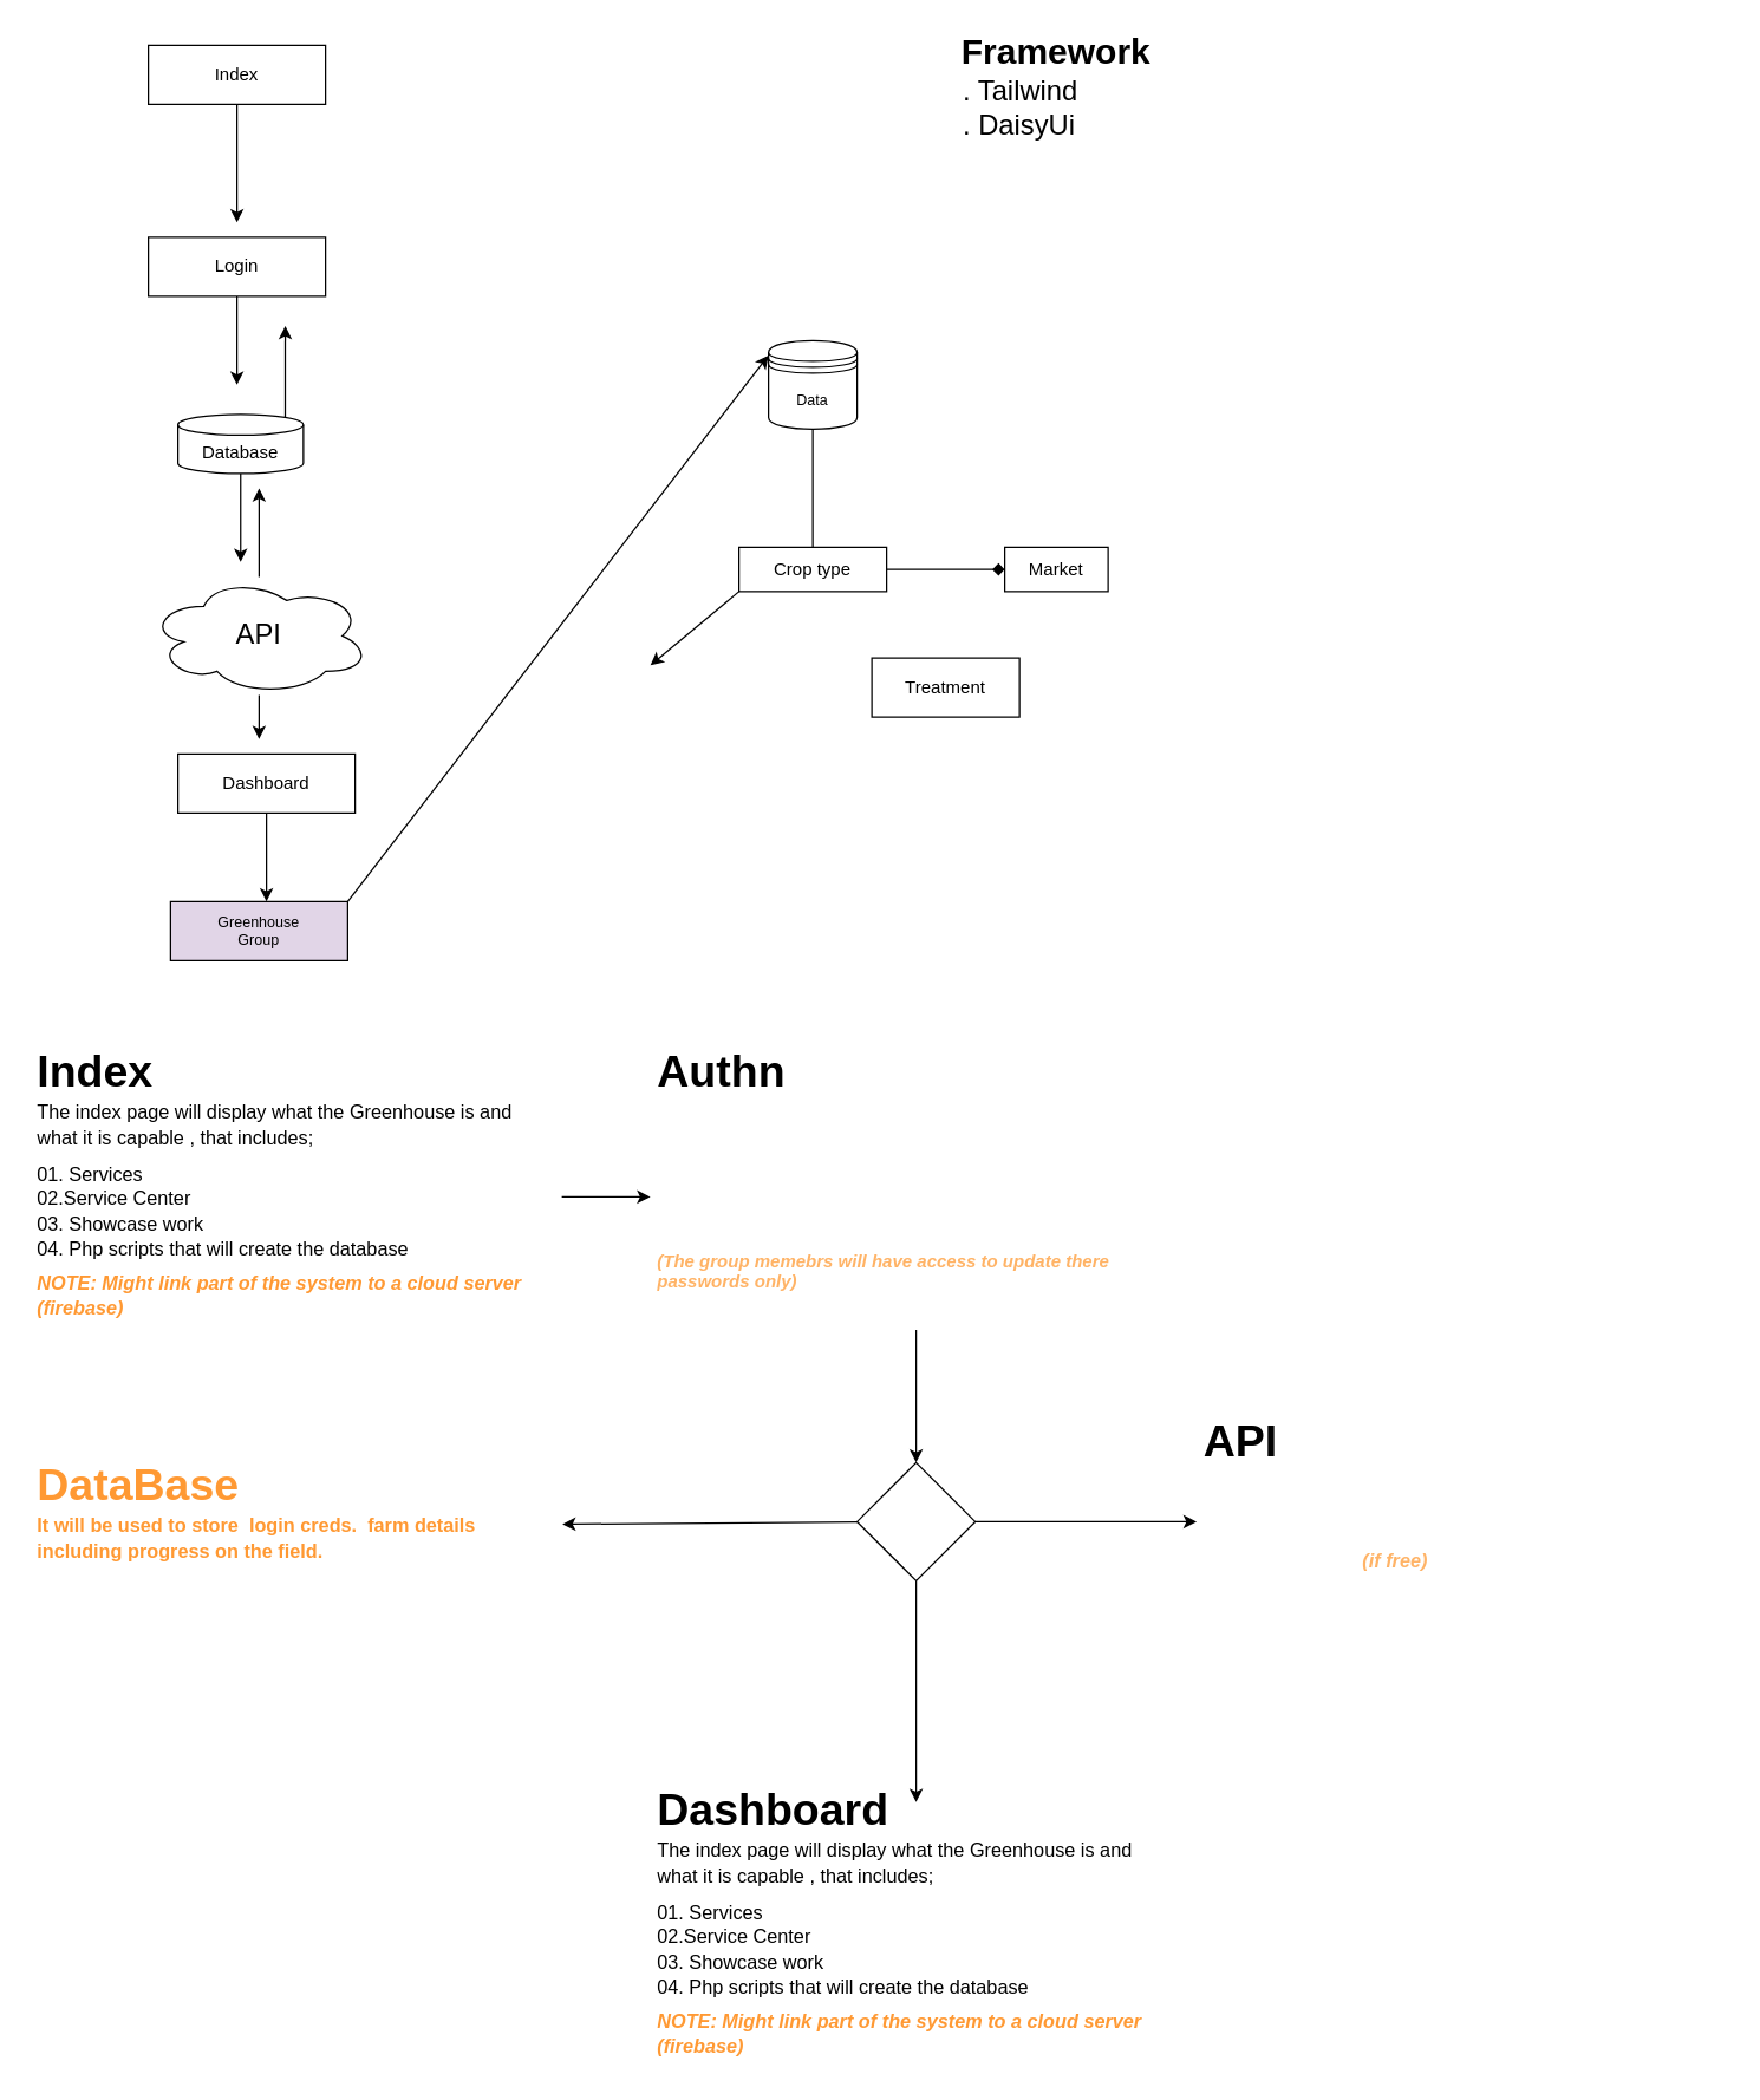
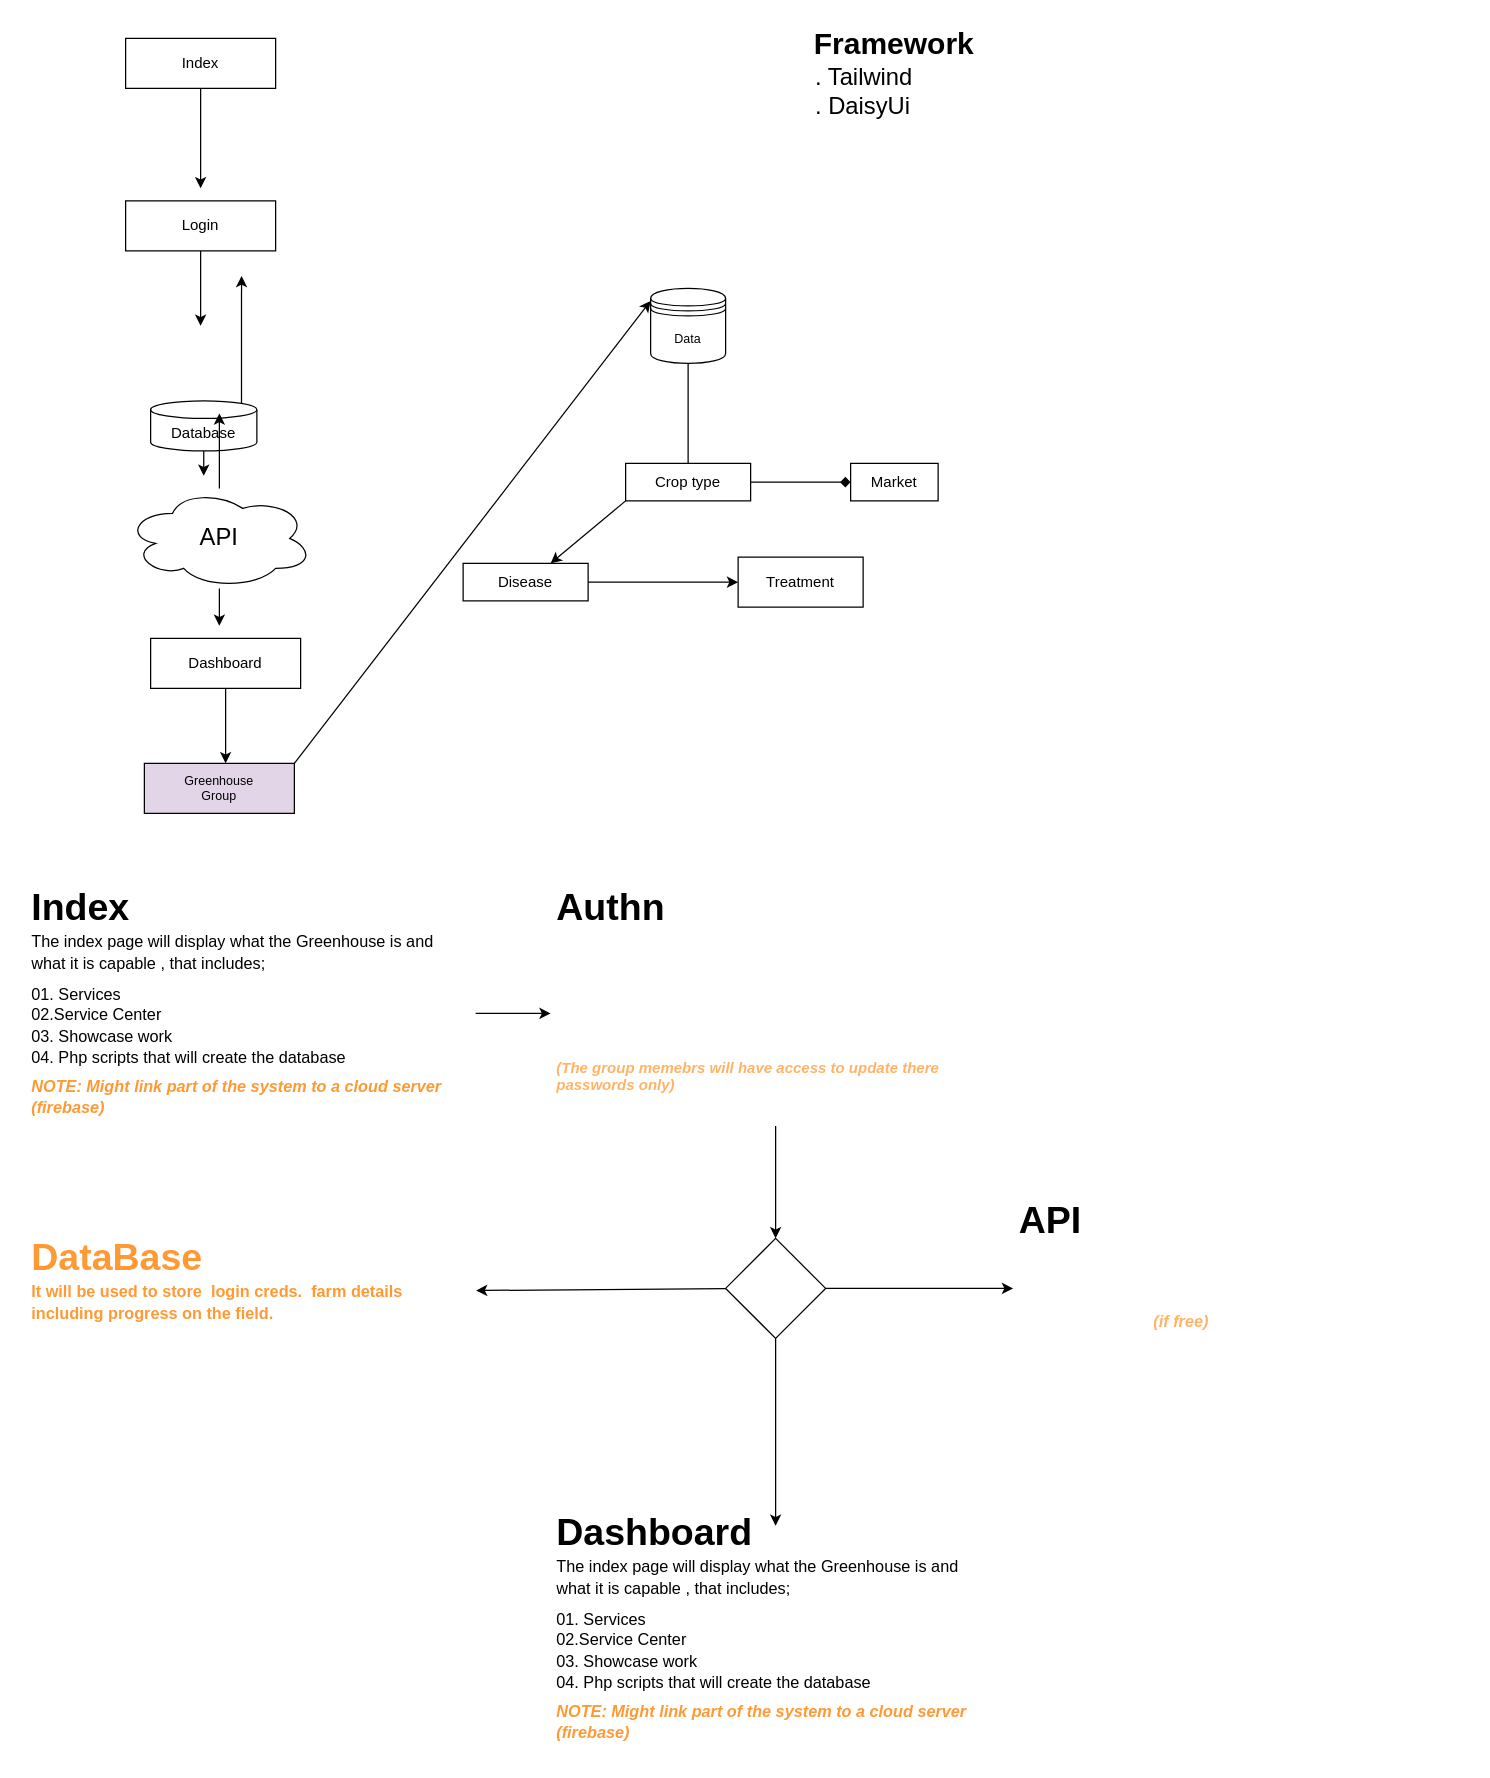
  <mxCell id="0" />
  <mxCell id="1" parent="0" />
  <mxCell id="2" value="&lt;p style=&quot;line-height: 70%;&quot;&gt;&lt;/p&gt;&lt;h1 style=&quot;line-height: 0%;&quot;&gt;&lt;span style=&quot;background-color: initial;&quot;&gt;&lt;font style=&quot;font-size: 30px;&quot;&gt;Index&lt;/font&gt;&lt;/span&gt;&lt;/h1&gt;&lt;h1 style=&quot;line-height: 140%; font-size: 13px;&quot;&gt;&lt;font style=&quot;font-size: 13px;&quot;&gt;&lt;span style=&quot;background-color: initial; font-weight: normal;&quot;&gt;The index page will display what the Greenhouse is and what it is capable , that includes;&lt;/span&gt;&lt;br&gt;&lt;/font&gt;&lt;/h1&gt;&lt;p style=&quot;line-height: 30%; font-size: 13px;&quot;&gt;&lt;font style=&quot;font-size: 13px;&quot;&gt;01. Services&amp;nbsp;&lt;/font&gt;&lt;/p&gt;&lt;p style=&quot;line-height: 30%; font-size: 13px;&quot;&gt;&lt;font style=&quot;font-size: 13px;&quot;&gt;02.Service Center&lt;/font&gt;&lt;/p&gt;&lt;p style=&quot;line-height: 30%; font-size: 13px;&quot;&gt;&lt;font style=&quot;font-size: 13px;&quot;&gt;03. Showcase work&lt;/font&gt;&lt;/p&gt;&lt;p style=&quot;line-height: 30%; font-size: 13px;&quot;&gt;&lt;font style=&quot;font-size: 13px;&quot;&gt;04. Php scripts that will create the database&lt;/font&gt;&lt;/p&gt;&lt;p style=&quot;line-height: 130%; font-size: 13px;&quot;&gt;&lt;font color=&quot;#ff9933&quot; style=&quot;font-size: 13px;&quot;&gt;&lt;i style=&quot;&quot;&gt;&lt;b&gt;NOTE: Might link part of the system to a cloud server (firebase)&lt;/b&gt;&lt;/i&gt;&lt;/font&gt;&lt;/p&gt;&lt;p&gt;&lt;/p&gt;" style="text;html=1;strokeColor=none;fillColor=none;spacing=5;spacingTop=-20;whiteSpace=wrap;overflow=hidden;rounded=0;" parent="1" vertex="1"><mxGeometry x="20" y="720" width="360" height="180" as="geometry" /></mxCell>
  <mxCell id="3" value="&lt;b&gt;&lt;font style=&quot;font-size: 24px;&quot;&gt;Framework&lt;/font&gt;&lt;/b&gt;" style="text;html=1;strokeColor=none;fillColor=none;align=center;verticalAlign=middle;whiteSpace=wrap;rounded=0;" parent="1" vertex="1"><mxGeometry x="640" y="20" width="150" height="30" as="geometry" /></mxCell>
  <mxCell id="4" value="&lt;font style=&quot;font-size: 19px;&quot;&gt;. Tailwind&lt;br&gt;. DaisyUi&lt;br&gt;&lt;br&gt;&lt;/font&gt;" style="text;html=1;strokeColor=none;fillColor=none;align=left;verticalAlign=middle;whiteSpace=wrap;rounded=0;" parent="1" vertex="1"><mxGeometry x="650" y="70" width="150" height="30" as="geometry" /></mxCell>
  <mxCell id="5" value="" style="group" parent="1" vertex="1" connectable="0"><mxGeometry x="370" y="230" width="380" height="260" as="geometry" /></mxCell>
  <mxCell id="6" value="Data" style="shape=datastore;whiteSpace=wrap;html=1;fontSize=10;" parent="5" vertex="1"><mxGeometry x="150" width="60" height="60" as="geometry" /></mxCell>
  <mxCell id="7" style="edgeStyle=none;html=1;exitX=0;exitY=1;exitDx=0;exitDy=0;fontSize=10;" parent="5" source="8" edge="1"><mxGeometry relative="1" as="geometry"><mxPoint x="70" y="220" as="targetPoint" /></mxGeometry></mxCell>
  <mxCell id="8" value="Crop type" style="rounded=0;whiteSpace=wrap;html=1;" parent="5" vertex="1"><mxGeometry x="130" y="140" width="100" height="30" as="geometry" /></mxCell>
  <mxCell id="9" style="edgeStyle=none;html=1;fontSize=10;entryX=0.5;entryY=0;entryDx=0;entryDy=0;entryPerimeter=0;endArrow=none;" parent="5" source="6" target="8" edge="1"><mxGeometry relative="1" as="geometry"><mxPoint x="455" y="-310" as="targetPoint" /></mxGeometry></mxCell>
+ <mxCell id="10" value="Disease" style="rounded=0;whiteSpace=wrap;html=1;" parent="5" vertex="1"><mxGeometry y="220" width="100" height="30" as="geometry" /></mxCell>
  <mxCell id="11" value="Treatment" style="whiteSpace=wrap;html=1;rounded=0;" parent="5" vertex="1"><mxGeometry x="220" y="215" width="100" height="40" as="geometry" /></mxCell>
+ <mxCell id="12" value="" style="edgeStyle=none;html=1;fontSize=10;" parent="5" source="10" target="11" edge="1"><mxGeometry relative="1" as="geometry" /></mxCell>
  <mxCell id="13" value="Market" style="rounded=0;whiteSpace=wrap;html=1;" parent="5" vertex="1"><mxGeometry x="310" y="140" width="70" height="30" as="geometry" /></mxCell>
  <mxCell id="14" value="" style="edgeStyle=none;html=1;fontSize=10;endArrow=diamond;" parent="5" source="8" target="13" edge="1"><mxGeometry relative="1" as="geometry" /></mxCell>
  <mxCell id="15" style="edgeStyle=none;html=1;entryX=0;entryY=0.5;entryDx=0;entryDy=0;fontSize=30;fontColor=#FF9933;" parent="1" source="2" target="17" edge="1"><mxGeometry relative="1" as="geometry" /></mxCell>
  <mxCell id="16" value="" style="edgeStyle=none;html=1;fontSize=30;fontColor=#FFB366;" parent="1" source="17" target="37" edge="1"><mxGeometry relative="1" as="geometry" /></mxCell>
  <mxCell id="17" value="&lt;p style=&quot;line-height: 70%;&quot;&gt;&lt;/p&gt;&lt;h1 style=&quot;line-height: 0%;&quot;&gt;&lt;span style=&quot;font-size: 30px;&quot;&gt;Authn&lt;/span&gt;&lt;/h1&gt;&lt;h1 style=&quot;line-height: 140%; font-size: 13px;&quot;&gt;&lt;font color=&quot;#ffffff&quot;&gt;The system can be use&amp;nbsp; by an individual or a group.&amp;nbsp; As an individual the user will just sign up directly.&amp;nbsp;&lt;/font&gt;&lt;/h1&gt;&lt;div&gt;&lt;font color=&quot;#ffffff&quot;&gt;If the system is being used by a group only the Admin/Group leader will be able to create a group,sign up and add members in that specific group.&amp;nbsp;&lt;/font&gt;&lt;/div&gt;&lt;div&gt;&lt;font color=&quot;#ffffff&quot;&gt;&lt;br&gt;&lt;/font&gt;&lt;/div&gt;&lt;div&gt;&lt;font color=&quot;#ffb366&quot;&gt;&lt;b&gt;&lt;i&gt;(The group memebrs will have access to update there passwords only)&lt;/i&gt;&lt;/b&gt;&amp;nbsp;&lt;/font&gt;&lt;font color=&quot;#ffffff&quot;&gt;&amp;nbsp;&lt;/font&gt;&lt;/div&gt;&lt;div&gt;&lt;font color=&quot;#ffffff&quot;&gt;&lt;br&gt;&lt;/font&gt;&lt;/div&gt;&lt;p&gt;&lt;/p&gt;" style="text;html=1;strokeColor=none;fillColor=none;spacing=5;spacingTop=-20;whiteSpace=wrap;overflow=hidden;rounded=0;" parent="1" vertex="1"><mxGeometry x="440" y="720" width="360" height="180" as="geometry" /></mxCell>
  <mxCell id="18" value="" style="group" parent="1" vertex="1" connectable="0"><mxGeometry x="100" y="30" width="150" height="620" as="geometry" /></mxCell>
  <mxCell id="19" style="edgeStyle=none;html=1;" parent="18" source="20" edge="1"><mxGeometry relative="1" as="geometry"><mxPoint x="60" y="120" as="targetPoint" /></mxGeometry></mxCell>
  <mxCell id="20" value="Index" style="rounded=0;whiteSpace=wrap;html=1;" parent="18" vertex="1"><mxGeometry width="120" height="40" as="geometry" /></mxCell>
  <mxCell id="21" style="edgeStyle=none;html=1;" parent="18" source="22" edge="1"><mxGeometry relative="1" as="geometry"><mxPoint x="60" y="230" as="targetPoint" /></mxGeometry></mxCell>
  <mxCell id="22" value="Login" style="rounded=0;whiteSpace=wrap;html=1;" parent="18" vertex="1"><mxGeometry y="130" width="120" height="40" as="geometry" /></mxCell>
  <mxCell id="23" style="edgeStyle=none;html=1;fontSize=19;" parent="18" source="25" edge="1"><mxGeometry relative="1" as="geometry"><mxPoint x="62.5" y="350" as="targetPoint" /></mxGeometry></mxCell>
  <mxCell id="24" style="edgeStyle=none;html=1;exitX=0.855;exitY=0;exitDx=0;exitDy=2.03;exitPerimeter=0;fontSize=10;" parent="18" source="25" edge="1"><mxGeometry relative="1" as="geometry"><mxPoint x="92.737" y="190" as="targetPoint" /></mxGeometry></mxCell>
- <mxCell id="25" value="Database" style="shape=cylinder3;whiteSpace=wrap;html=1;boundedLbl=1;backgroundOutline=1;size=7;" parent="18" vertex="1"><mxGeometry x="20" y="250" width="85" height="40" as="geometry" /></mxCell>
+ <mxCell id="25" value="Database" style="shape=cylinder3;whiteSpace=wrap;html=1;boundedLbl=1;backgroundOutline=1;size=7;" parent="18" vertex="1"><mxGeometry x="20" y="290" width="85" height="40" as="geometry" /></mxCell>
  <mxCell id="26" style="edgeStyle=none;html=1;fontSize=19;" parent="18" source="28" edge="1"><mxGeometry relative="1" as="geometry"><mxPoint x="75" y="300" as="targetPoint" /></mxGeometry></mxCell>
  <mxCell id="27" style="edgeStyle=none;html=1;fontSize=19;" parent="18" source="28" edge="1"><mxGeometry relative="1" as="geometry"><mxPoint x="75" y="470" as="targetPoint" /></mxGeometry></mxCell>
  <mxCell id="28" value="API" style="ellipse;shape=cloud;whiteSpace=wrap;html=1;fontSize=19;" parent="18" vertex="1"><mxGeometry y="360" width="150" height="80" as="geometry" /></mxCell>
  <mxCell id="29" value="Dashboard" style="rounded=0;whiteSpace=wrap;html=1;" parent="18" vertex="1"><mxGeometry x="20" y="480" width="120" height="40" as="geometry" /></mxCell>
  <mxCell id="30" value="Greenhouse&lt;br&gt;Group" style="rounded=0;whiteSpace=wrap;html=1;fontSize=10;fillColor=#e1d5e7;" parent="18" vertex="1"><mxGeometry x="15" y="580" width="120" height="40" as="geometry" /></mxCell>
  <mxCell id="31" style="edgeStyle=none;html=1;fontSize=10;entryX=0;entryY=0.167;entryDx=0;entryDy=0;entryPerimeter=0;exitX=1;exitY=0;exitDx=0;exitDy=0;" parent="1" source="30" target="6" edge="1"><mxGeometry relative="1" as="geometry"><mxPoint x="340" y="260" as="targetPoint" /></mxGeometry></mxCell>
  <mxCell id="32" style="edgeStyle=none;html=1;fontSize=30;fontColor=#FFB366;" parent="1" source="29" edge="1"><mxGeometry relative="1" as="geometry"><mxPoint x="180" y="610" as="targetPoint" /></mxGeometry></mxCell>
  <mxCell id="33" value="&lt;p style=&quot;line-height: 70%;&quot;&gt;&lt;/p&gt;&lt;h1 style=&quot;line-height: 0%;&quot;&gt;&lt;span style=&quot;font-size: 30px;&quot;&gt;&lt;font color=&quot;#ff9933&quot;&gt;DataBase&lt;/font&gt;&lt;/span&gt;&lt;/h1&gt;&lt;h1 style=&quot;line-height: 140%; font-size: 13px;&quot;&gt;&lt;font color=&quot;#ff9933&quot;&gt;It will be used to store&amp;nbsp; login creds.&amp;nbsp; farm details including progress on the field.&lt;/font&gt;&lt;/h1&gt;&lt;p&gt;&lt;/p&gt;" style="text;html=1;strokeColor=none;fillColor=none;spacing=5;spacingTop=-20;whiteSpace=wrap;overflow=hidden;rounded=0;" parent="1" vertex="1"><mxGeometry x="20" y="1000" width="360" height="80" as="geometry" /></mxCell>
  <mxCell id="34" style="edgeStyle=none;html=1;entryX=1.001;entryY=0.396;entryDx=0;entryDy=0;entryPerimeter=0;fontSize=30;fontColor=#FFB366;" parent="1" source="37" target="33" edge="1"><mxGeometry relative="1" as="geometry" /></mxCell>
  <mxCell id="35" value="" style="edgeStyle=none;html=1;fontSize=30;fontColor=#FF9933;" parent="1" source="37" target="38" edge="1"><mxGeometry relative="1" as="geometry"><mxPoint x="840" y="1033.056" as="targetPoint" /></mxGeometry></mxCell>
  <mxCell id="36" style="edgeStyle=none;html=1;fontSize=28;fontColor=#FFFFFF;" parent="1" source="37" target="39" edge="1"><mxGeometry relative="1" as="geometry"><mxPoint x="620" y="1220" as="targetPoint" /></mxGeometry></mxCell>
  <mxCell id="37" value="" style="rhombus;whiteSpace=wrap;html=1;fontSize=30;fontColor=#FFB366;" parent="1" vertex="1"><mxGeometry x="580" y="990" width="80" height="80" as="geometry" /></mxCell>
  <mxCell id="38" value="&lt;p style=&quot;line-height: 70%;&quot;&gt;&lt;/p&gt;&lt;h1 style=&quot;line-height: 0%;&quot;&gt;&lt;span style=&quot;font-size: 30px;&quot;&gt;API&lt;/span&gt;&lt;/h1&gt;&lt;h1 style=&quot;line-height: 140%; font-size: 13px;&quot;&gt;&lt;font color=&quot;#ffffff&quot;&gt;Will be use used to prodive data as listed below;&lt;/font&gt;&lt;/h1&gt;&lt;h1 style=&quot;line-height: 140%; font-size: 13px;&quot;&gt;&lt;font color=&quot;#ffffff&quot;&gt;01.&amp;nbsp; Weather&lt;/font&gt;&lt;/h1&gt;&lt;h1 style=&quot;line-height: 140%; font-size: 13px;&quot;&gt;&lt;font color=&quot;#ffffff&quot;&gt;02.&amp;nbsp; Geo location &lt;/font&gt;&lt;font color=&quot;#ffb366&quot;&gt;&lt;i&gt;(if free)&lt;/i&gt;&lt;/font&gt;&lt;/h1&gt;&lt;div&gt;&lt;i style=&quot;&quot;&gt;&lt;font color=&quot;#ffffff&quot;&gt;03.&amp;nbsp; Login/Sign up&lt;/font&gt;&lt;/i&gt;&lt;/div&gt;&lt;p&gt;&lt;/p&gt;" style="text;html=1;strokeColor=none;fillColor=none;spacing=5;spacingTop=-20;whiteSpace=wrap;overflow=hidden;rounded=0;" parent="1" vertex="1"><mxGeometry x="810" y="970" width="360" height="120" as="geometry" /></mxCell>
  <mxCell id="39" value="&lt;p style=&quot;line-height: 70%;&quot;&gt;&lt;/p&gt;&lt;h1 style=&quot;line-height: 0%;&quot;&gt;&lt;span style=&quot;font-size: 30px;&quot;&gt;Dashboard&lt;/span&gt;&lt;/h1&gt;&lt;h1 style=&quot;line-height: 140%; font-size: 13px;&quot;&gt;&lt;font style=&quot;font-size: 13px;&quot;&gt;&lt;span style=&quot;background-color: initial; font-weight: normal;&quot;&gt;The index page will display what the Greenhouse is and what it is capable , that includes;&lt;/span&gt;&lt;br&gt;&lt;/font&gt;&lt;/h1&gt;&lt;p style=&quot;line-height: 30%; font-size: 13px;&quot;&gt;&lt;font style=&quot;font-size: 13px;&quot;&gt;01. Services&amp;nbsp;&lt;/font&gt;&lt;/p&gt;&lt;p style=&quot;line-height: 30%; font-size: 13px;&quot;&gt;&lt;font style=&quot;font-size: 13px;&quot;&gt;02.Service Center&lt;/font&gt;&lt;/p&gt;&lt;p style=&quot;line-height: 30%; font-size: 13px;&quot;&gt;&lt;font style=&quot;font-size: 13px;&quot;&gt;03. Showcase work&lt;/font&gt;&lt;/p&gt;&lt;p style=&quot;line-height: 30%; font-size: 13px;&quot;&gt;&lt;font style=&quot;font-size: 13px;&quot;&gt;04. Php scripts that will create the database&lt;/font&gt;&lt;/p&gt;&lt;p style=&quot;line-height: 130%; font-size: 13px;&quot;&gt;&lt;font color=&quot;#ff9933&quot; style=&quot;font-size: 13px;&quot;&gt;&lt;i style=&quot;&quot;&gt;&lt;b&gt;NOTE: Might link part of the system to a cloud server (firebase)&lt;/b&gt;&lt;/i&gt;&lt;/font&gt;&lt;/p&gt;&lt;p&gt;&lt;/p&gt;" style="text;html=1;strokeColor=none;fillColor=none;spacing=5;spacingTop=-20;whiteSpace=wrap;overflow=hidden;rounded=0;" parent="1" vertex="1"><mxGeometry x="440" y="1220" width="360" height="180" as="geometry" /></mxCell>
